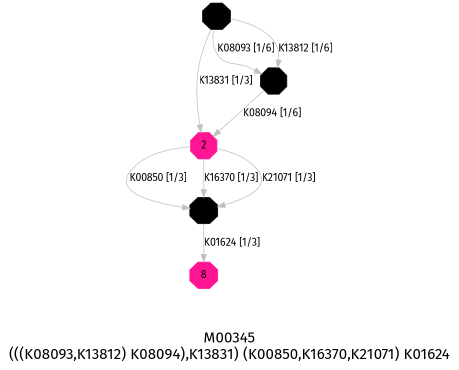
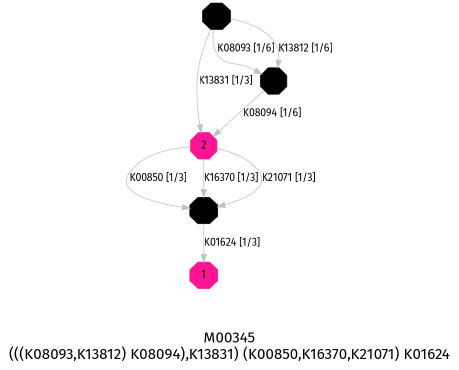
  digraph {
    fontsize=20
    label="M00345\n(((K08093,K13812) K08094),K13831) (K00850,K16370,K21071) K01624"
    fontname="Fira Sans"
    node [color=black shape=octagon style=filled fontname="Fira Sans"]
    edge [color=grey fontname="Fira Sans"]
    0 [height=.3 width=.3]
-   1 [color=deeppink height=.3 width=.3 label=8]
+   1 [color=deeppink height=.3 width=.3]
    2 [color=deeppink height=.3 width=.3]
    3 [height=.3 width=.3]
    4 [height=.3 width=.3]
    subgraph sub_1 {
      0
      1
      2
      3
      4
    }
    0 -> 2 [label="K13831 [1/3]"]
    0 -> 3 [label="K08093 [1/6]"]
    0 -> 3 [label="K13812 [1/6]"]
    2 -> 4 [label="K00850 [1/3]"]
    2 -> 4 [label="K16370 [1/3]"]
    2 -> 4 [label="K21071 [1/3]"]
    3 -> 2 [label="K08094 [1/6]"]
    4 -> 1 [label="K01624 [1/3]"]
  }
